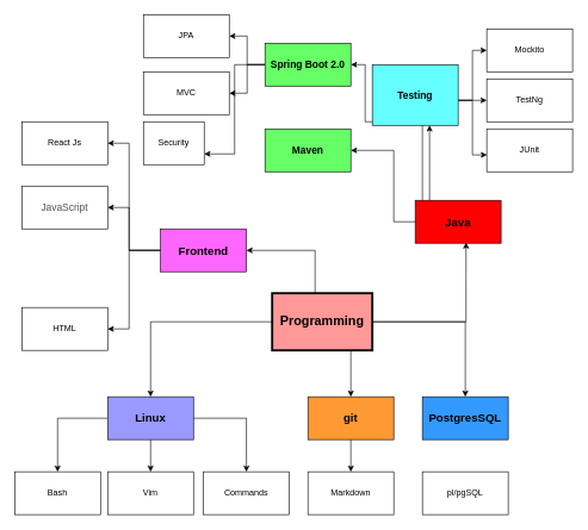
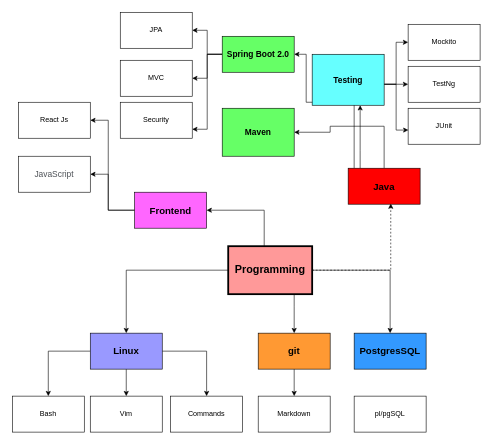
  <mxCell id="0" />
  <mxCell id="1" parent="0" />
  <mxCell id="2" style="edgeStyle=orthogonalEdgeStyle;rounded=0;orthogonalLoop=1;jettySize=auto;html=1;entryX=0.5;entryY=0;entryDx=0;entryDy=0;" parent="1" source="7" target="20" edge="1"><mxGeometry relative="1" as="geometry" /></mxCell>
  <mxCell id="3" style="edgeStyle=orthogonalEdgeStyle;rounded=0;orthogonalLoop=1;jettySize=auto;html=1;" parent="1" source="7" target="9" edge="1"><mxGeometry relative="1" as="geometry"><Array as="points"><mxPoint x="490" y="510" /><mxPoint x="490" y="510" /></Array></mxGeometry></mxCell>
- <mxCell id="4" style="edgeStyle=orthogonalEdgeStyle;rounded=0;orthogonalLoop=1;jettySize=auto;html=1;entryX=0.592;entryY=0.983;entryDx=0;entryDy=0;entryPerimeter=0;" parent="1" source="7" target="14" edge="1"><mxGeometry relative="1" as="geometry" /></mxCell>
+ <mxCell id="4" style="edgeStyle=orthogonalEdgeStyle;rounded=0;orthogonalLoop=1;jettySize=auto;html=1;entryX=0.592;entryY=0.983;entryDx=0;entryDy=0;entryPerimeter=0;dashed=1;" parent="1" source="7" target="14" edge="1"><mxGeometry relative="1" as="geometry" /></mxCell>
  <mxCell id="5" style="edgeStyle=orthogonalEdgeStyle;rounded=0;orthogonalLoop=1;jettySize=auto;html=1;entryX=1;entryY=0.5;entryDx=0;entryDy=0;" parent="1" source="7" target="38" edge="1"><mxGeometry relative="1" as="geometry"><Array as="points"><mxPoint x="440" y="350" /></Array></mxGeometry></mxCell>
  <mxCell id="6" style="edgeStyle=orthogonalEdgeStyle;rounded=0;orthogonalLoop=1;jettySize=auto;html=1;entryX=0.5;entryY=0;entryDx=0;entryDy=0;" parent="1" source="7" target="15" edge="1"><mxGeometry relative="1" as="geometry" /></mxCell>
  <mxCell id="7" value="&lt;font size=&quot;1&quot;&gt;&lt;b style=&quot;font-size: 18px&quot;&gt;Programming&lt;/b&gt;&lt;/font&gt;" style="rounded=0;whiteSpace=wrap;html=1;strokeWidth=3;perimeterSpacing=0;fillColor=#FF9999;" parent="1" vertex="1"><mxGeometry x="380" y="410" width="140" height="80" as="geometry" /></mxCell>
  <mxCell id="8" style="edgeStyle=orthogonalEdgeStyle;rounded=0;orthogonalLoop=1;jettySize=auto;html=1;entryX=0.5;entryY=0;entryDx=0;entryDy=0;" parent="1" source="9" target="42" edge="1"><mxGeometry relative="1" as="geometry" /></mxCell>
  <mxCell id="9" value="&lt;font style=&quot;font-size: 16px&quot;&gt;&lt;b&gt;git&lt;/b&gt;&lt;/font&gt;" style="rounded=0;whiteSpace=wrap;html=1;fillColor=#FF9933;" parent="1" vertex="1"><mxGeometry x="430" y="555" width="120" height="60" as="geometry" /></mxCell>
  <mxCell id="10" style="edgeStyle=orthogonalEdgeStyle;rounded=0;orthogonalLoop=1;jettySize=auto;html=1;entryX=1;entryY=0.5;entryDx=0;entryDy=0;" parent="1" source="14" target="29" edge="1"><mxGeometry relative="1" as="geometry"><Array as="points"><mxPoint x="550" y="210" /></Array></mxGeometry></mxCell>
  <mxCell id="11" style="edgeStyle=orthogonalEdgeStyle;rounded=0;orthogonalLoop=1;jettySize=auto;html=1;entryX=1;entryY=0.5;entryDx=0;entryDy=0;" parent="1" source="14" target="27" edge="1"><mxGeometry relative="1" as="geometry"><Array as="points"><mxPoint x="590" y="170" /><mxPoint x="510" y="170" /><mxPoint x="510" y="90" /></Array></mxGeometry></mxCell>
  <mxCell id="12" style="edgeStyle=orthogonalEdgeStyle;rounded=0;orthogonalLoop=1;jettySize=auto;html=1;entryX=0;entryY=0.5;entryDx=0;entryDy=0;" parent="1" source="45" target="34" edge="1"><mxGeometry relative="1" as="geometry"><Array as="points"><mxPoint x="660" y="140" /><mxPoint x="660" y="70" /></Array></mxGeometry></mxCell>
  <mxCell id="13" style="edgeStyle=orthogonalEdgeStyle;rounded=0;orthogonalLoop=1;jettySize=auto;html=1;" edge="1" parent="1" source="14" target="45"><mxGeometry relative="1" as="geometry"><mxPoint x="600" y="160" as="targetPoint" /><Array as="points"><mxPoint x="600" y="250" /><mxPoint x="600" y="250" /></Array></mxGeometry></mxCell>
  <mxCell id="14" value="&lt;font style=&quot;font-size: 16px&quot;&gt;&lt;b&gt;Java&lt;/b&gt;&lt;/font&gt;" style="rounded=0;whiteSpace=wrap;html=1;fillColor=#FF0000;" parent="1" vertex="1"><mxGeometry x="580" y="280" width="120" height="60" as="geometry" /></mxCell>
  <mxCell id="15" value="&lt;font style=&quot;font-size: 16px&quot;&gt;&lt;b&gt;PostgresSQL&lt;/b&gt;&lt;/font&gt;" style="rounded=0;whiteSpace=wrap;html=1;fillColor=#3399FF;" parent="1" vertex="1"><mxGeometry x="590" y="555" width="120" height="60" as="geometry" /></mxCell>
  <mxCell id="16" value="pl/pgSQL" style="rounded=0;whiteSpace=wrap;html=1;" parent="1" vertex="1"><mxGeometry x="590" y="660" width="120" height="60" as="geometry" /></mxCell>
  <mxCell id="17" style="edgeStyle=orthogonalEdgeStyle;rounded=0;orthogonalLoop=1;jettySize=auto;html=1;" parent="1" source="20" target="21" edge="1"><mxGeometry relative="1" as="geometry" /></mxCell>
  <mxCell id="18" value="" style="edgeStyle=orthogonalEdgeStyle;rounded=0;orthogonalLoop=1;jettySize=auto;html=1;" parent="1" source="20" target="22" edge="1"><mxGeometry relative="1" as="geometry" /></mxCell>
  <mxCell id="19" style="edgeStyle=orthogonalEdgeStyle;rounded=0;orthogonalLoop=1;jettySize=auto;html=1;entryX=0.5;entryY=0;entryDx=0;entryDy=0;" parent="1" source="20" target="23" edge="1"><mxGeometry relative="1" as="geometry" /></mxCell>
  <mxCell id="20" value="&lt;font style=&quot;font-size: 16px&quot;&gt;&lt;b&gt;Linux&lt;/b&gt;&lt;/font&gt;" style="rounded=0;whiteSpace=wrap;html=1;fillColor=#9999FF;" parent="1" vertex="1"><mxGeometry x="150" y="555" width="120" height="60" as="geometry" /></mxCell>
  <mxCell id="21" value="Bash" style="rounded=0;whiteSpace=wrap;html=1;" parent="1" vertex="1"><mxGeometry x="20" y="660" width="120" height="60" as="geometry" /></mxCell>
  <mxCell id="22" value="Vim" style="rounded=0;whiteSpace=wrap;html=1;" parent="1" vertex="1"><mxGeometry x="150" y="660" width="120" height="60" as="geometry" /></mxCell>
  <mxCell id="23" value="Commands" style="rounded=0;whiteSpace=wrap;html=1;" parent="1" vertex="1"><mxGeometry x="284" y="660" width="120" height="60" as="geometry" /></mxCell>
  <mxCell id="24" style="edgeStyle=orthogonalEdgeStyle;rounded=0;orthogonalLoop=1;jettySize=auto;html=1;entryX=1;entryY=0.5;entryDx=0;entryDy=0;" parent="1" source="27" target="28" edge="1"><mxGeometry relative="1" as="geometry" /></mxCell>
  <mxCell id="25" style="edgeStyle=orthogonalEdgeStyle;rounded=0;orthogonalLoop=1;jettySize=auto;html=1;entryX=1;entryY=0.5;entryDx=0;entryDy=0;" parent="1" source="27" target="30" edge="1"><mxGeometry relative="1" as="geometry" /></mxCell>
  <mxCell id="26" style="edgeStyle=orthogonalEdgeStyle;rounded=0;orthogonalLoop=1;jettySize=auto;html=1;entryX=1;entryY=0.75;entryDx=0;entryDy=0;" parent="1" source="27" target="32" edge="1"><mxGeometry relative="1" as="geometry" /></mxCell>
  <mxCell id="27" value="&lt;font style=&quot;font-size: 14px&quot;&gt;&lt;b&gt;Spring Boot 2.0&lt;/b&gt;&lt;/font&gt;" style="rounded=0;whiteSpace=wrap;html=1;fillColor=#66FF66;" parent="1" vertex="1"><mxGeometry x="370" y="60" width="120" height="60" as="geometry" /></mxCell>
  <mxCell id="28" value="JPA" style="rounded=0;whiteSpace=wrap;html=1;" parent="1" vertex="1"><mxGeometry x="200" y="20" width="120" height="60" as="geometry" /></mxCell>
- <mxCell id="29" value="&lt;font style=&quot;font-size: 14px&quot;&gt;&lt;b&gt;Maven&lt;/b&gt;&lt;/font&gt;" style="rounded=0;whiteSpace=wrap;html=1;fillColor=#66FF66;" parent="1" vertex="1"><mxGeometry x="370" y="180" width="120" height="60" as="geometry" /></mxCell>
+ <mxCell id="29" value="&lt;font style=&quot;font-size: 14px&quot;&gt;&lt;b&gt;Maven&lt;/b&gt;&lt;/font&gt;" style="rounded=0;whiteSpace=wrap;html=1;fillColor=#66FF66;" parent="1" vertex="1"><mxGeometry x="370" y="180" width="120" height="80" as="geometry" /></mxCell>
  <mxCell id="30" value="MVC" style="rounded=0;whiteSpace=wrap;html=1;" parent="1" vertex="1"><mxGeometry x="200" y="100" width="120" height="60" as="geometry" /></mxCell>
  <mxCell id="31" value="JUnit" style="rounded=0;whiteSpace=wrap;html=1;fillColor=#FFFFFF;" parent="1" vertex="1"><mxGeometry x="680" y="180" width="120" height="60" as="geometry" /></mxCell>
- <mxCell id="32" value="Security" style="rounded=0;whiteSpace=wrap;html=1;" parent="1" vertex="1"><mxGeometry x="200" y="170" width="85" height="60" as="geometry" /></mxCell>
+ <mxCell id="32" value="Security" style="rounded=0;whiteSpace=wrap;html=1;" parent="1" vertex="1"><mxGeometry x="200" y="170" width="120" height="60" as="geometry" /></mxCell>
  <mxCell id="33" value="TestNg" style="rounded=0;whiteSpace=wrap;html=1;fillColor=#FFFFFF;" parent="1" vertex="1"><mxGeometry x="680" y="110" width="120" height="60" as="geometry" /></mxCell>
  <mxCell id="34" value="Mockito" style="rounded=0;whiteSpace=wrap;html=1;fillColor=#FFFFFF;" parent="1" vertex="1"><mxGeometry x="680" y="40" width="120" height="60" as="geometry" /></mxCell>
  <mxCell id="35" style="edgeStyle=orthogonalEdgeStyle;rounded=0;orthogonalLoop=1;jettySize=auto;html=1;" parent="1" source="38" target="40" edge="1"><mxGeometry relative="1" as="geometry"><Array as="points"><mxPoint x="180" y="350" /><mxPoint x="180" y="290" /></Array></mxGeometry></mxCell>
- <mxCell id="36" style="edgeStyle=orthogonalEdgeStyle;rounded=0;orthogonalLoop=1;jettySize=auto;html=1;entryX=1;entryY=0.5;entryDx=0;entryDy=0;" parent="1" source="38" target="41" edge="1"><mxGeometry relative="1" as="geometry"><Array as="points"><mxPoint x="180" y="350" /><mxPoint x="180" y="460" /></Array></mxGeometry></mxCell>
  <mxCell id="37" style="edgeStyle=orthogonalEdgeStyle;rounded=0;orthogonalLoop=1;jettySize=auto;html=1;entryX=1;entryY=0.5;entryDx=0;entryDy=0;" parent="1" source="38" target="39" edge="1"><mxGeometry relative="1" as="geometry"><Array as="points"><mxPoint x="180" y="350" /><mxPoint x="180" y="200" /></Array></mxGeometry></mxCell>
  <mxCell id="38" value="&lt;b&gt;&lt;font style=&quot;font-size: 16px&quot;&gt;Frontend&lt;/font&gt;&lt;/b&gt;" style="rounded=0;whiteSpace=wrap;html=1;fillColor=#FF66FF;" parent="1" vertex="1"><mxGeometry x="224" y="320" width="120" height="60" as="geometry" /></mxCell>
  <mxCell id="39" value="&lt;font size=&quot;1&quot;&gt;&lt;span style=&quot;font-size: 12px&quot;&gt;React Js&lt;/span&gt;&lt;/font&gt;" style="rounded=0;whiteSpace=wrap;html=1;" parent="1" vertex="1"><mxGeometry x="30" y="170" width="120" height="60" as="geometry" /></mxCell>
  <mxCell id="40" value="&#10;&#10;&lt;span style=&quot;color: rgb(77, 81, 86); font-family: arial, sans-serif; font-size: 14px; font-style: normal; font-weight: 400; letter-spacing: normal; text-align: left; text-indent: 0px; text-transform: none; word-spacing: 0px; background-color: rgb(255, 255, 255); display: inline; float: none;&quot;&gt;JavaScript&lt;/span&gt;&#10;&#10;" style="rounded=0;whiteSpace=wrap;html=1;" parent="1" vertex="1"><mxGeometry x="30" y="260" width="120" height="60" as="geometry" /></mxCell>
- <mxCell id="41" value="HTML" style="rounded=0;whiteSpace=wrap;html=1;" parent="1" vertex="1"><mxGeometry x="30" y="430" width="120" height="60" as="geometry" /></mxCell>
  <mxCell id="42" value="Markdown" style="rounded=0;whiteSpace=wrap;html=1;" parent="1" vertex="1"><mxGeometry x="430" y="660" width="120" height="60" as="geometry" /></mxCell>
  <mxCell id="43" style="edgeStyle=orthogonalEdgeStyle;rounded=0;orthogonalLoop=1;jettySize=auto;html=1;entryX=0;entryY=0.5;entryDx=0;entryDy=0;" edge="1" parent="1" source="45" target="33"><mxGeometry relative="1" as="geometry"><Array as="points"><mxPoint x="650" y="140" /><mxPoint x="650" y="140" /></Array></mxGeometry></mxCell>
  <mxCell id="44" style="edgeStyle=orthogonalEdgeStyle;rounded=0;orthogonalLoop=1;jettySize=auto;html=1;entryX=0.003;entryY=0.606;entryDx=0;entryDy=0;entryPerimeter=0;" edge="1" parent="1" source="45" target="31"><mxGeometry relative="1" as="geometry"><Array as="points"><mxPoint x="660" y="140" /><mxPoint x="660" y="216" /></Array></mxGeometry></mxCell>
  <mxCell id="45" value="&lt;font size=&quot;1&quot;&gt;&lt;span style=&quot;font-size: 14px&quot;&gt;&lt;b&gt;Testing&lt;/b&gt;&lt;/span&gt;&lt;/font&gt;" style="rounded=0;whiteSpace=wrap;html=1;strokeColor=#000000;fillColor=#66FFFF;gradientColor=none;" vertex="1" parent="1"><mxGeometry x="520" y="90" width="120" height="85" as="geometry" /></mxCell>
